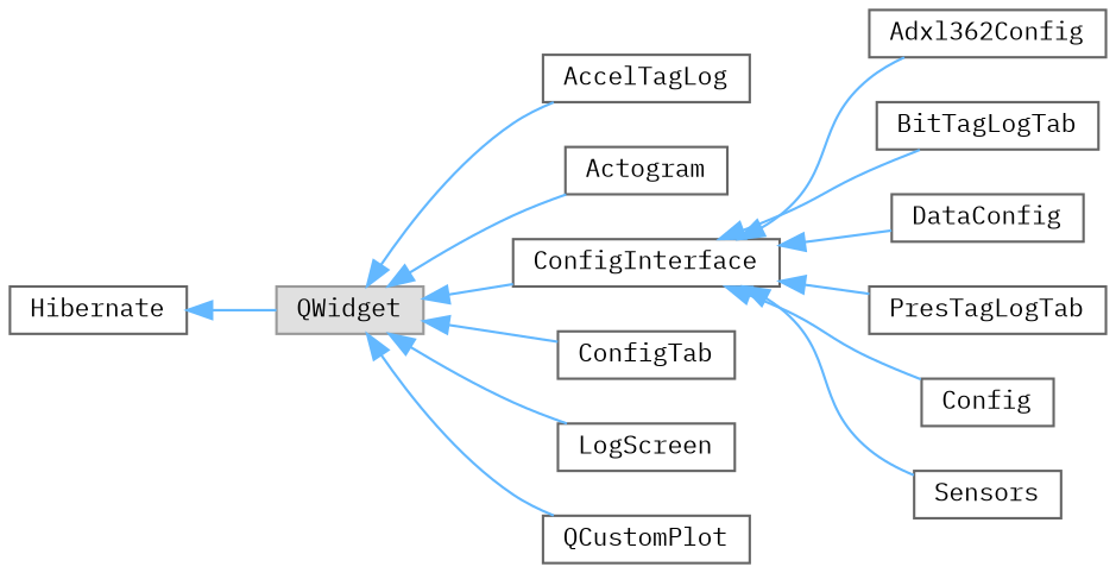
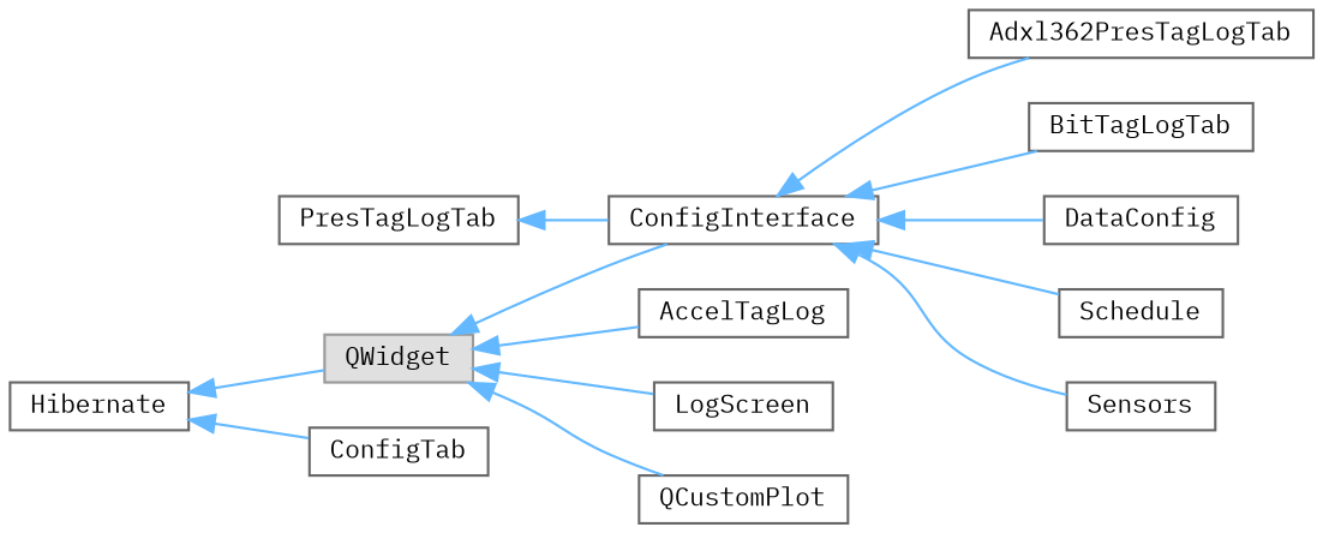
  digraph {
    fontname="IBM Plex Mono"
    rankdir=LR
    node [color=grey40 fillcolor=white fontname="IBM Plex Mono" fontsize=10 shape=box style=filled]
    edge [color=steelblue1 dir=back fontname="IBM Plex Mono" fontsize=10 labelfontname=Helvetica labelfontsize=10 style=solid]
    n1 [color=grey60 fillcolor="#E0E0E0" height=0.2 label=QWidget width=0.4]
    n2 [height=0.2 label=AccelTagLog width=0.4]
-   n3 [height=0.2 label=Actogram width=0.4]
    n4 [height=0.2 label=ConfigInterface width=0.4]
    n5 [height=0.2 label=ConfigTab width=0.4]
    n6 [height=0.2 label=LogScreen width=0.4]
    n7 [height=0.2 label=QCustomPlot width=0.4]
-   n8 [height=0.2 label=Adxl362Config width=0.4]
+   n8 [height=0.2 label=Adxl362PresTagLogTab width=0.4]
    n9 [height=0.2 label=BitTagLogTab width=0.4]
    n10 [height=0.2 label=DataConfig width=0.4]
    n11 [height=0.2 label=PresTagLogTab width=0.4]
-   n12 [height=0.2 label=Config width=0.4]
+   n12 [height=0.2 label=Schedule width=0.4]
    n13 [height=0.2 label=Sensors width=0.4]
    n14 [height=0.2 label=Hibernate width=0.4]
    n1 -> n2
-   n1 -> n3
    n1 -> n4
-   n1 -> n5
+   n14 -> n5
    n1 -> n6
    n1 -> n7
    n4 -> n8
    n4 -> n9
    n4 -> n10
-   n4 -> n11
+   n11 -> n4
    n4 -> n12
    n4 -> n13
    n14 -> n1
  }
